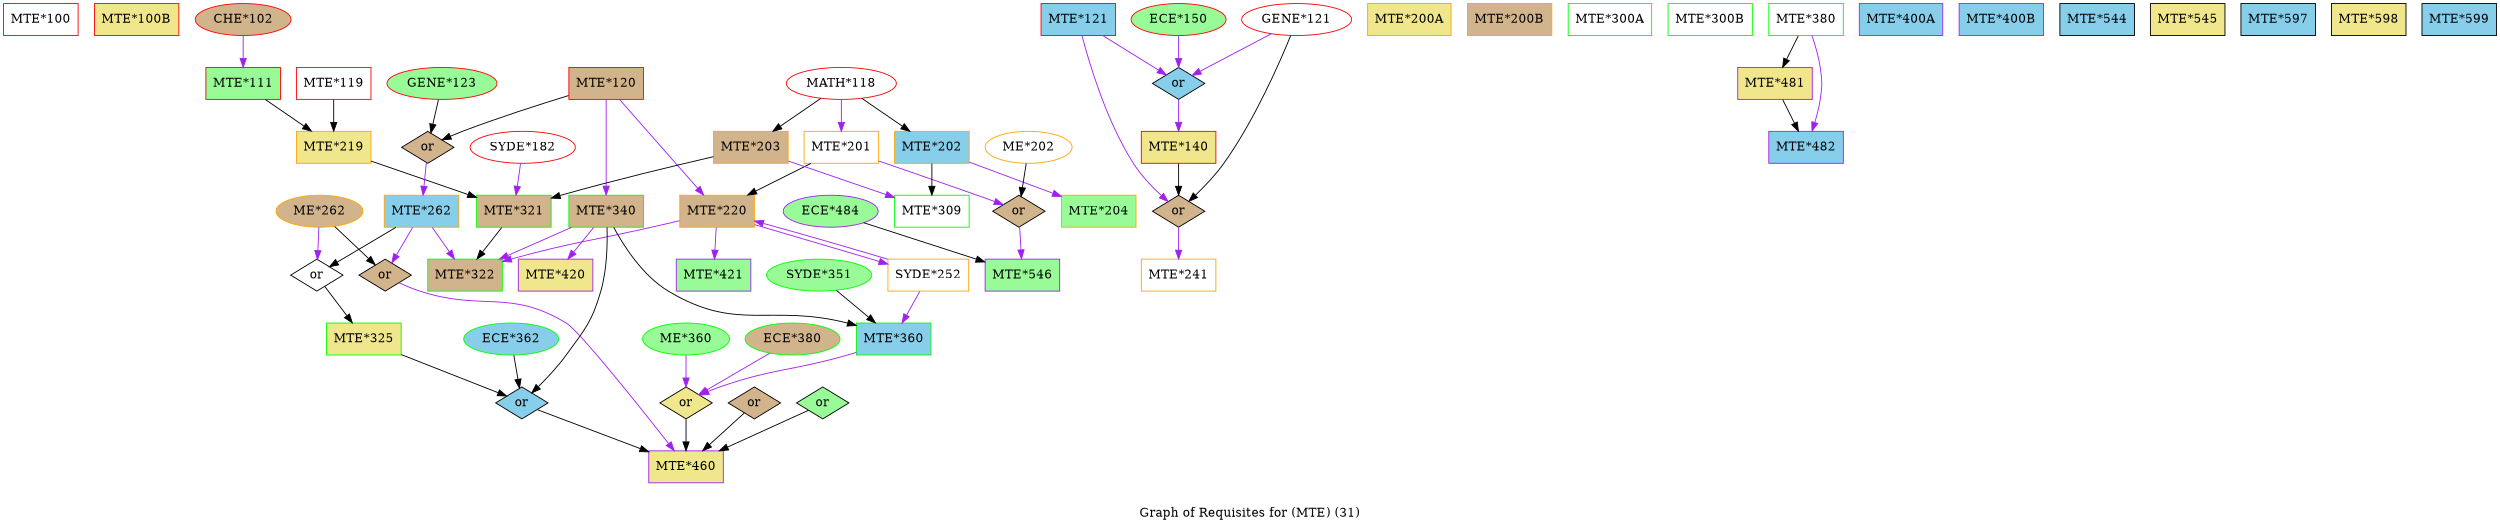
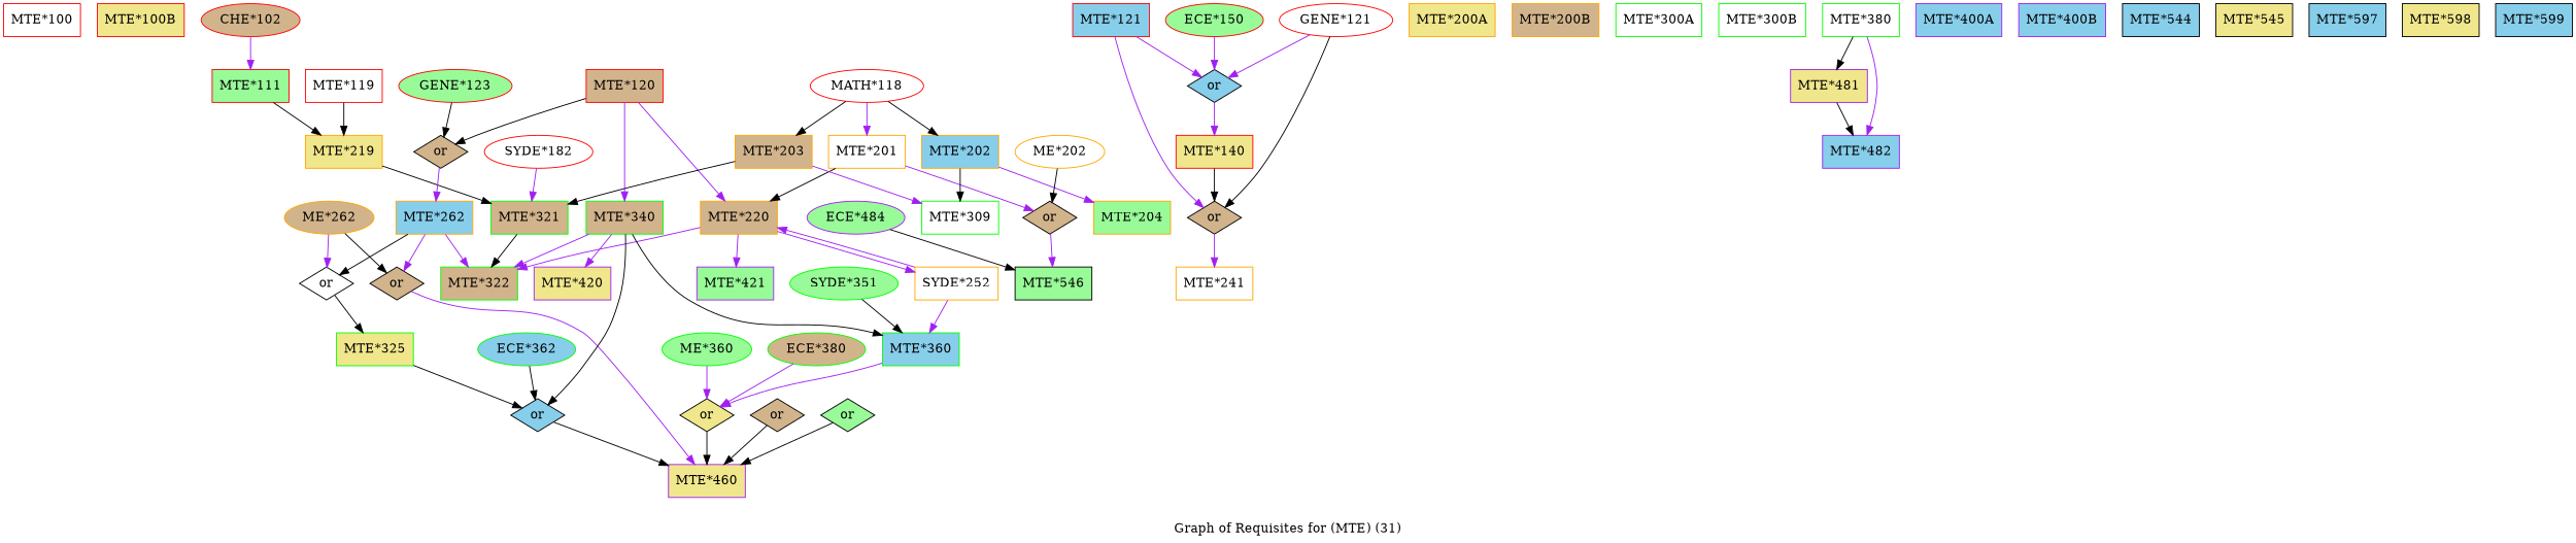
  strict digraph {
    label="Graph of Requisites for (MTE) (31)"
    node [fillcolor=tan shape=box style=filled]
    edge [color=purple]
    "MTE*100" [color=red fillcolor=white height=0.5 width=1.1667]
    "MTE*100B" [color=red fillcolor=khaki height=0.5 width=1.3194]
    "MTE*111" [color=red fillcolor=palegreen height=0.5 width=1.1667]
    "MTE*219" [color=orange fillcolor=khaki height=0.5 width=1.1667]
    "MTE*321" [color=green height=0.5 width=1.1667]
    "MTE*322" [color=green height=0.5 width=1.1667]
    "CHE*102" [color=red height=0.5 width=1.4985 shape=""]
    "MTE*119" [color=red fillcolor=white height=0.5 width=1.1667]
    "MTE*120" [color=red height=0.5 width=1.1667]
    "MTE*220" [color=orange height=0.5 width=1.1667]
    n11 [height=0.5 label=or shape=diamond width=0.81703]
    n12 [color=green height=0.5 label="MTE*340" width=1.1667]
    "SYDE*252" [color=orange fillcolor=white height=0.5 width=1.2639]
    "MTE*421" [color=purple fillcolor=palegreen height=0.5 width=1.1667]
    "MTE*262" [color=orange fillcolor=skyblue height=0.5 width=1.1667]
    "MTE*360" [color=green fillcolor=skyblue height=0.5 width=1.1667]
    "MTE*420" [color=purple fillcolor=khaki height=0.5 width=1.1667]
    n18 [fillcolor=skyblue height=0.5 label=or shape=diamond width=0.81703]
    n19 [fillcolor=white height=0.5 label=or shape=diamond width=0.81703]
    n20 [height=0.5 label=or shape=diamond width=0.81703]
    n21 [fillcolor=khaki height=0.5 label=or shape=diamond width=0.81703]
    "MTE*460" [color=purple fillcolor=khaki height=0.5 width=1.1667]
    "MTE*325" [color=green fillcolor=khaki height=0.5 width=1.1667]
    "MTE*121" [color=red fillcolor=skyblue height=0.5 width=1.1667]
    n25 [fillcolor=skyblue height=0.5 label=or shape=diamond width=0.81703]
    n26 [height=0.5 label=or shape=diamond width=0.81703]
    "MTE*140" [color=red fillcolor=khaki height=0.5 width=1.1667]
    "MTE*241" [color=orange fillcolor=white height=0.5 width=1.1667]
    "ECE*150" [color=red fillcolor=palegreen height=0.5 width=1.4804 shape=""]
    "GENE*121" [color=red fillcolor=white height=0.5 width=1.7151 shape=""]
    "MTE*200A" [color=orange fillcolor=khaki height=0.5 width=1.3056]
    "MTE*200B" [color=orange height=0.5 width=1.3194]
    "MTE*201" [color=orange fillcolor=white height=0.5 width=1.1667]
    n34 [height=0.5 label=or shape=diamond width=0.81703]
-   "MTE*546" [fillcolor=palegreen height=0.5 width=1.1667 color=purple]
+   "MTE*546" [fillcolor=palegreen height=0.5 width=1.1667]
    "MATH*118" [color=red fillcolor=white height=0.5 width=1.7151 shape=""]
    "MTE*202" [color=orange fillcolor=skyblue height=0.5 width=1.1667]
    "MTE*203" [color=orange height=0.5 width=1.1667]
    "MTE*204" [color=orange fillcolor=palegreen height=0.5 width=1.1667]
    "MTE*309" [color=green fillcolor=white height=0.5 width=1.1667]
    "GENE*123" [color=red fillcolor=palegreen height=0.5 width=1.7151 shape=""]
    "MTE*300A" [color=green fillcolor=white height=0.5 width=1.3056]
    "MTE*300B" [color=green fillcolor=white height=0.5 width=1.3194]
    "SYDE*182" [color=red fillcolor=white height=0.5 width=1.6429 shape=""]
    "ME*262" [color=orange height=0.5 width=1.354 shape=""]
    "SYDE*351" [color=green fillcolor=palegreen height=0.5 width=1.6429 shape=""]
    "MTE*380" [color=green fillcolor=white height=0.5 width=1.1667]
    "MTE*481" [color=purple fillcolor=khaki height=0.5 width=1.1667]
    "MTE*482" [color=purple fillcolor=skyblue height=0.5 width=1.1667]
    "MTE*400A" [color=purple fillcolor=skyblue height=0.5 width=1.3056]
    "MTE*400B" [color=purple fillcolor=skyblue height=0.5 width=1.3194]
    n52 [height=0.5 label=or shape=diamond width=0.81703]
    n53 [fillcolor=palegreen height=0.5 label=or shape=diamond width=0.81703]
    "ME*360" [color=green fillcolor=palegreen height=0.5 width=1.354 shape=""]
    "ECE*380" [color=green height=0.5 width=1.4804 shape=""]
    "ECE*362" [color=green fillcolor=skyblue height=0.5 width=1.4804 shape=""]
    "MTE*544" [fillcolor=skyblue height=0.5 width=1.1667]
    "MTE*545" [fillcolor=khaki height=0.5 width=1.1667]
    "ECE*484" [color=purple fillcolor=palegreen height=0.5 width=1.4804 shape=""]
    "ME*202" [color=orange fillcolor=white height=0.5 width=1.354 shape=""]
    "MTE*597" [fillcolor=skyblue height=0.5 width=1.1667]
    "MTE*598" [fillcolor=khaki height=0.5 width=1.1667]
    "MTE*599" [fillcolor=skyblue height=0.5 width=1.1667]
    "MTE*111" -> "MTE*219" [color=black]
    "MTE*219" -> "MTE*321" [color=black]
    "MTE*321" -> "MTE*322" [color=black]
    "CHE*102" -> "MTE*111"
    "MTE*119" -> "MTE*219" [color=black]
    "MTE*120" -> "MTE*220"
    "MTE*120" -> n11 [color=black]
    "MTE*120" -> n12
    "MTE*220" -> "MTE*322"
    "MTE*220" -> "SYDE*252"
    "MTE*220" -> "MTE*421"
    n11 -> "MTE*262"
    n12 -> "MTE*322"
    n12 -> "MTE*360" [color=black]
    n12 -> "MTE*420"
    n12 -> n18 [color=black]
    "SYDE*252" -> "MTE*220"
    "SYDE*252" -> "MTE*360"
    "MTE*262" -> "MTE*322"
    "MTE*262" -> n19 [color=black]
    "MTE*262" -> n20
    "MTE*360" -> n21
    n18 -> "MTE*460" [color=black]
    n19 -> "MTE*325" [color=black]
    n20 -> "MTE*460"
    n21 -> "MTE*460" [color=black]
    "MTE*325" -> n18 [color=black]
    "MTE*121" -> n25
    "MTE*121" -> n26
    n25 -> "MTE*140"
    n26 -> "MTE*241"
    "MTE*140" -> n26 [color=black]
    "ECE*150" -> n25
    "GENE*121" -> n25
    "GENE*121" -> n26 [color=black]
    "MTE*201" -> "MTE*220" [color=black]
    "MTE*201" -> n34
    n34 -> "MTE*546"
    "MATH*118" -> "MTE*201"
    "MATH*118" -> "MTE*202" [color=black]
    "MATH*118" -> "MTE*203" [color=black]
    "MTE*202" -> "MTE*204"
    "MTE*202" -> "MTE*309" [color=black]
    "MTE*203" -> "MTE*321" [color=black]
    "MTE*203" -> "MTE*309"
    "GENE*123" -> n11 [color=black]
    "SYDE*182" -> "MTE*321"
    "ME*262" -> n19
    "ME*262" -> n20 [color=black]
    "SYDE*351" -> "MTE*360" [color=black]
    "MTE*380" -> "MTE*481" [color=black]
    "MTE*380" -> "MTE*482"
    "MTE*481" -> "MTE*482" [color=black]
    n52 -> "MTE*460" [color=black]
    n53 -> "MTE*460" [color=black]
    "ME*360" -> n21
    "ECE*380" -> n21
    "ECE*362" -> n18 [color=black]
    "ECE*484" -> "MTE*546" [color=black]
    "ME*202" -> n34 [color=black]
  }
